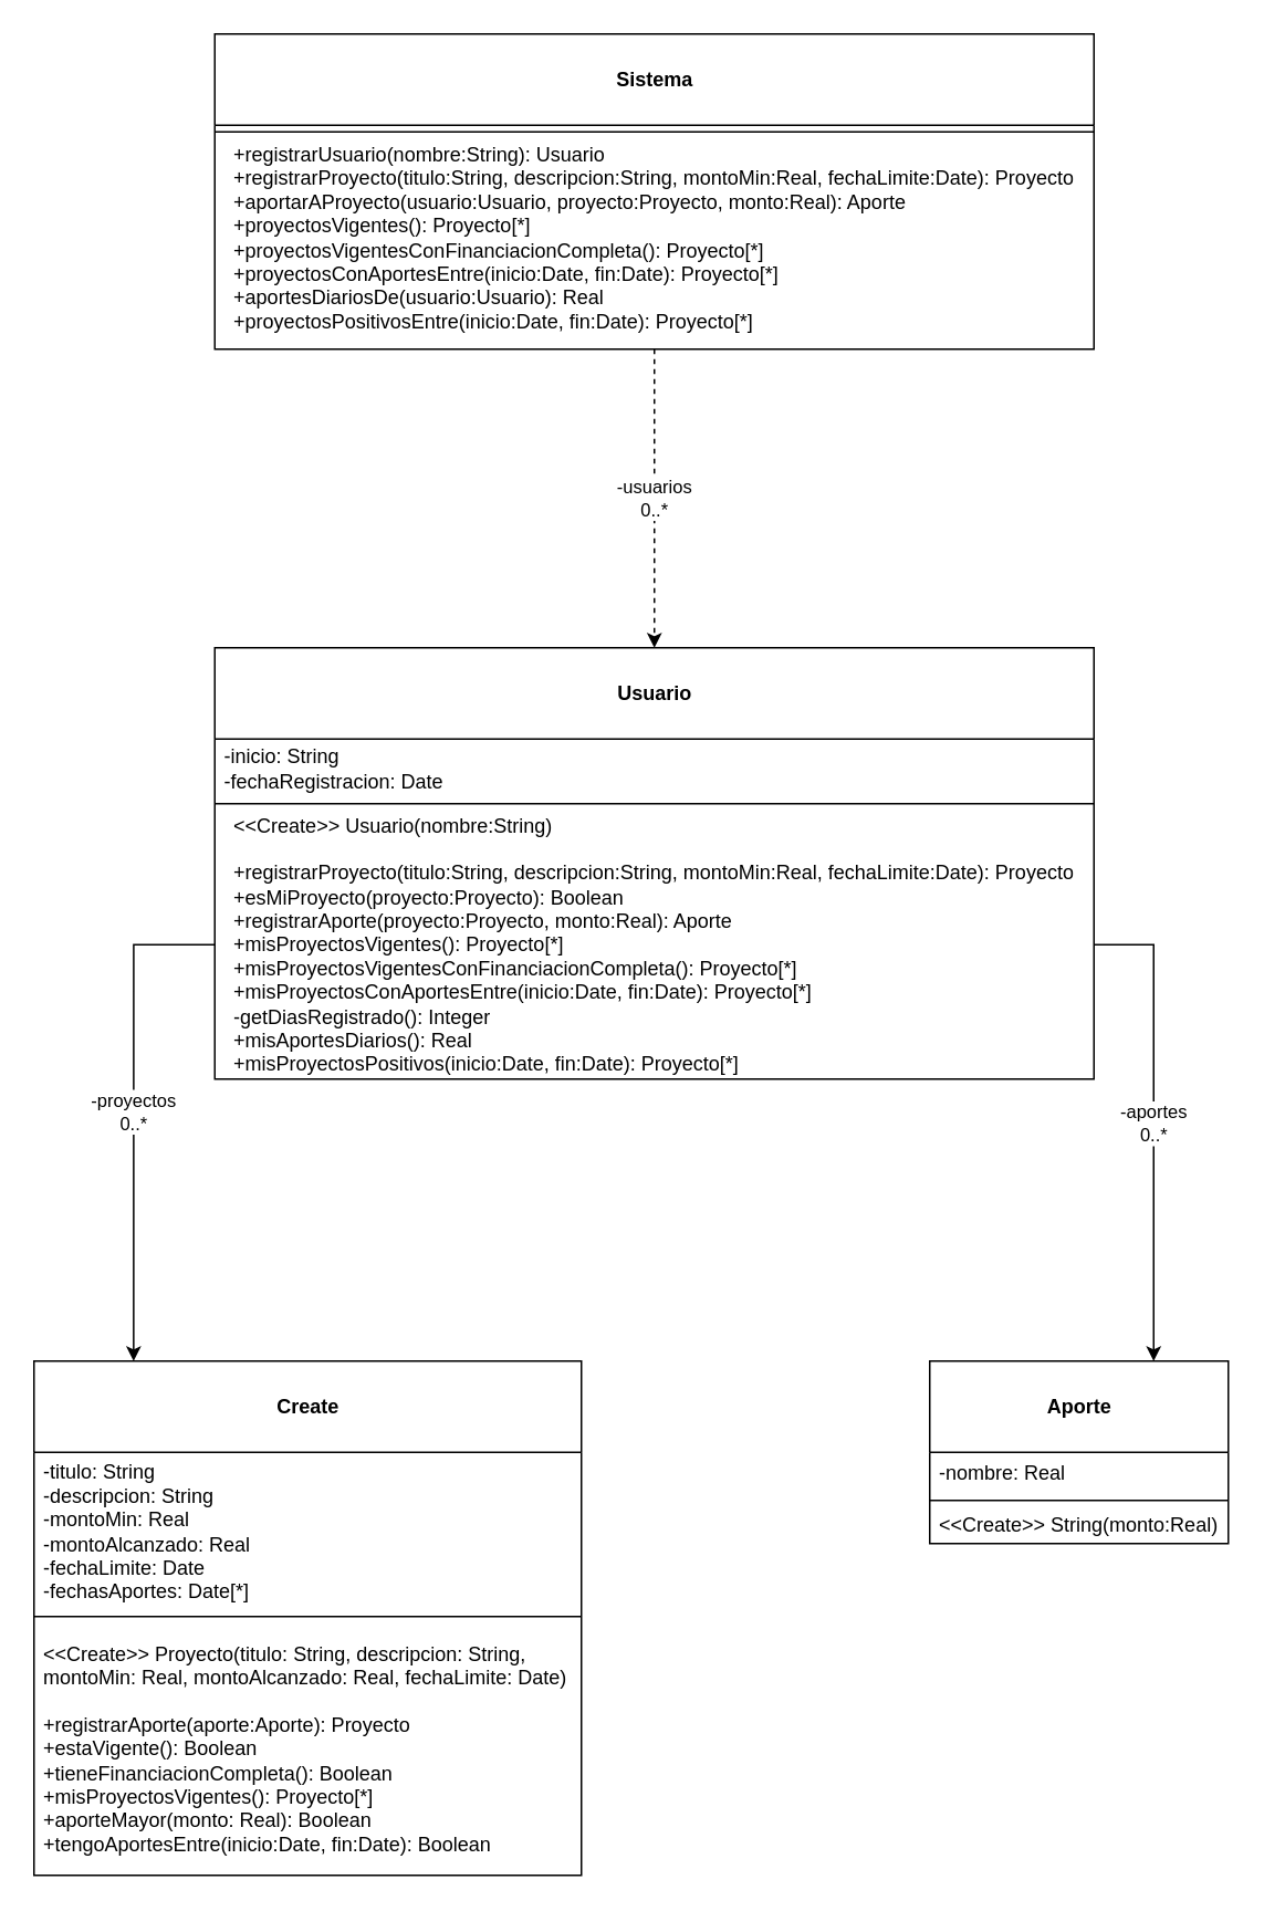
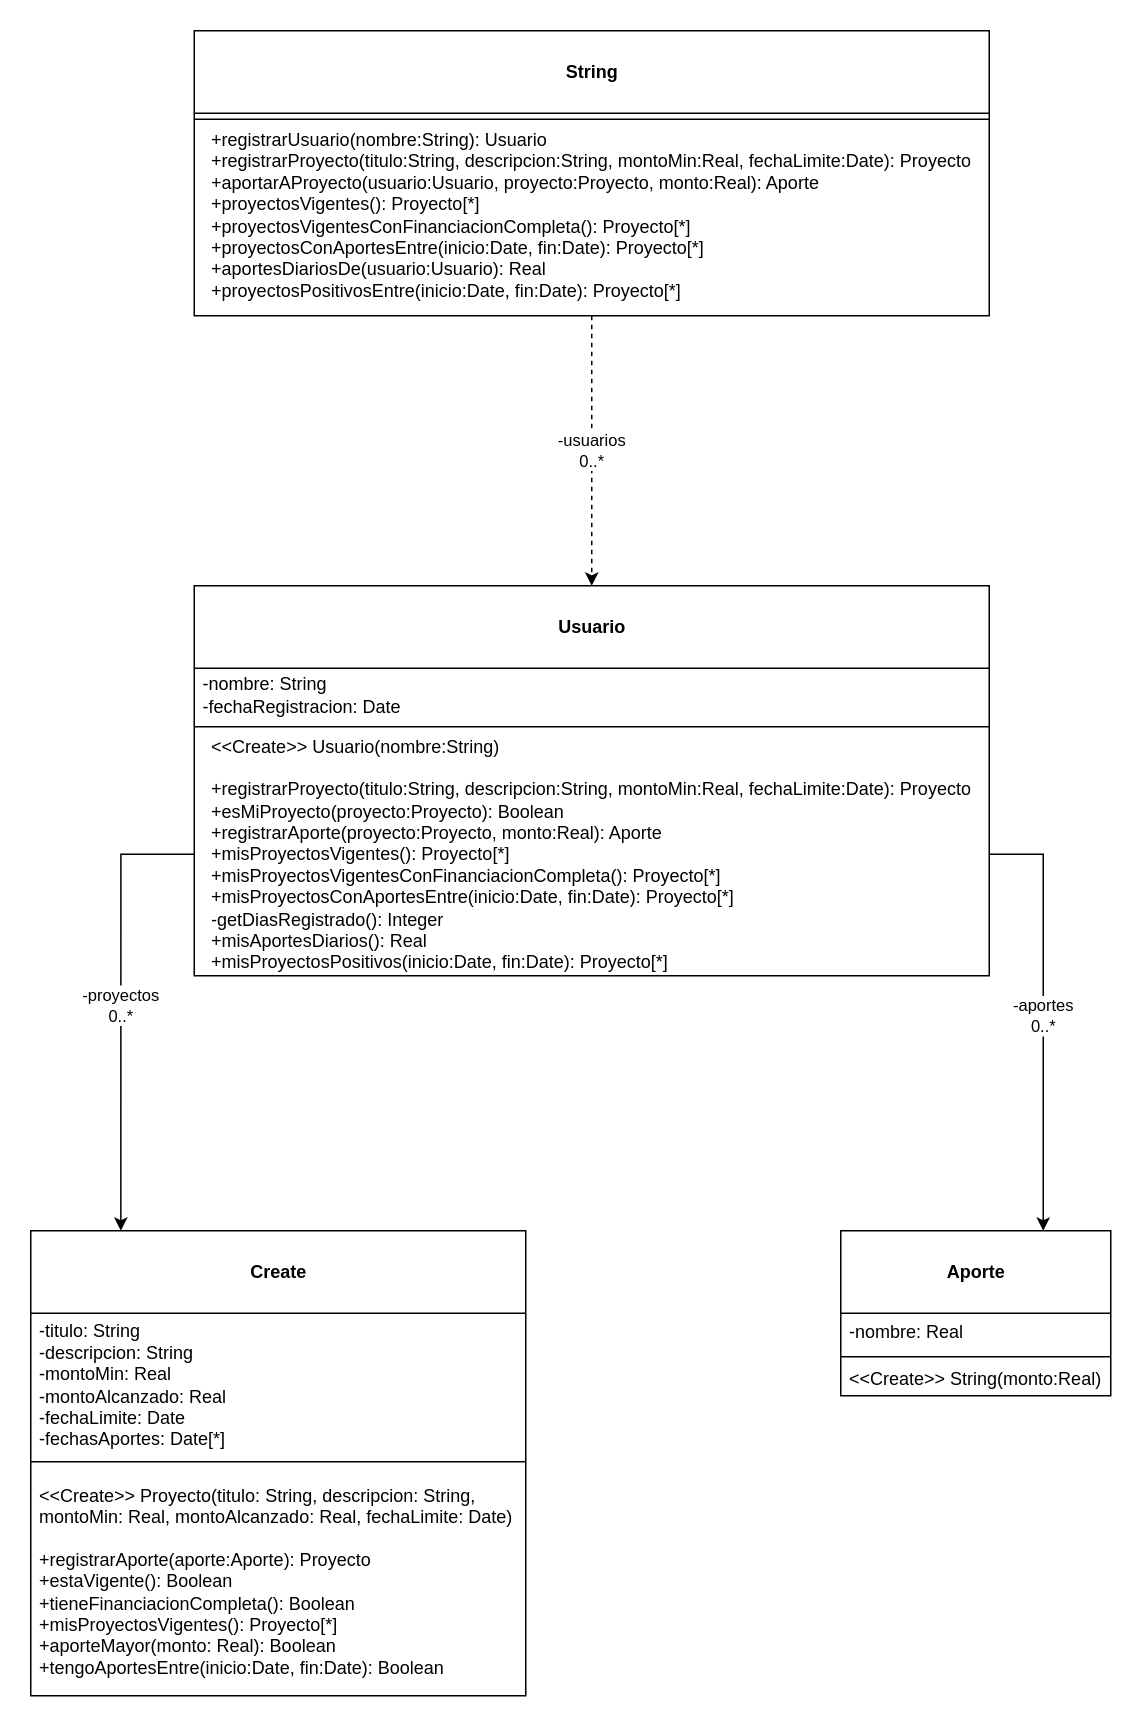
  <mxCell id="0" />
  <mxCell id="1" parent="0" />
  <mxCell id="2" value="&lt;br&gt;&lt;b&gt;Usuario&lt;/b&gt;" style="swimlane;fontStyle=0;align=center;verticalAlign=top;childLayout=stackLayout;horizontal=1;startSize=55;horizontalStack=0;resizeParent=1;resizeParentMax=0;resizeLast=0;collapsible=0;marginBottom=0;html=1;" vertex="1" parent="1"><mxGeometry x="129" y="390" width="530" height="260" as="geometry" /></mxCell>
- <mxCell id="3" value="-inicio: String&lt;br&gt;-fechaRegistracion: Date" style="text;html=1;strokeColor=none;fillColor=none;align=left;verticalAlign=middle;spacingLeft=4;spacingRight=4;overflow=hidden;rotatable=0;points=[[0,0.5],[1,0.5]];portConstraint=eastwest;" vertex="1" parent="2"><mxGeometry y="55" width="530" height="35" as="geometry" /></mxCell>
+ <mxCell id="3" value="-nombre: String&lt;br&gt;-fechaRegistracion: Date" style="text;html=1;strokeColor=none;fillColor=none;align=left;verticalAlign=middle;spacingLeft=4;spacingRight=4;overflow=hidden;rotatable=0;points=[[0,0.5],[1,0.5]];portConstraint=eastwest;" vertex="1" parent="2"><mxGeometry y="55" width="530" height="35" as="geometry" /></mxCell>
  <mxCell id="4" value="" style="line;strokeWidth=1;fillColor=none;align=left;verticalAlign=middle;spacingTop=-1;spacingLeft=3;spacingRight=3;rotatable=0;labelPosition=right;points=[];portConstraint=eastwest;" vertex="1" parent="2"><mxGeometry y="90" width="530" height="8" as="geometry" /></mxCell>
  <mxCell id="5" value="&lt;div style=&quot;text-align: left;&quot;&gt;&lt;span style=&quot;background-color: initial;&quot;&gt;&amp;lt;&amp;lt;Create&amp;gt;&amp;gt; Usuario(nombre:String)&lt;/span&gt;&lt;/div&gt;&lt;div style=&quot;text-align: left;&quot;&gt;&lt;span style=&quot;background-color: initial;&quot;&gt;&lt;br&gt;&lt;/span&gt;&lt;/div&gt;&lt;div style=&quot;text-align: left;&quot;&gt;&lt;span style=&quot;background-color: initial;&quot;&gt;+registrarProyecto(titulo:String, descripcion:String, montoMin:Real, fechaLimite:Date): Proyecto&lt;/span&gt;&lt;/div&gt;&lt;div style=&quot;text-align: left;&quot;&gt;&lt;span style=&quot;background-color: initial;&quot;&gt;+esMiProyecto(proyecto:Proyecto): Boolean&lt;/span&gt;&lt;/div&gt;&lt;div style=&quot;text-align: left;&quot;&gt;&lt;span style=&quot;background-color: initial;&quot;&gt;+&lt;/span&gt;&lt;span style=&quot;background-color: initial;&quot;&gt;registrarAporte(proyecto:Proyecto, monto:Real): Aporte&lt;/span&gt;&lt;/div&gt;&lt;div style=&quot;text-align: left;&quot;&gt;&lt;span style=&quot;background-color: initial;&quot;&gt;+&lt;/span&gt;&lt;span style=&quot;background-color: initial;&quot;&gt;misProyectosVigentes(): Proyecto[*]&lt;/span&gt;&lt;/div&gt;&lt;div style=&quot;text-align: left;&quot;&gt;&lt;span style=&quot;background-color: initial;&quot;&gt;+&lt;/span&gt;&lt;span style=&quot;background-color: initial;&quot;&gt;misProyectosVigentesConFinanciacionCompleta(): Proyecto[*]&lt;/span&gt;&lt;/div&gt;&lt;div style=&quot;text-align: left;&quot;&gt;&lt;span style=&quot;background-color: initial;&quot;&gt;+misProyectosConAportesEntre(inicio:Date, fin:Date): Proyecto[*]&lt;br&gt;&lt;/span&gt;&lt;/div&gt;&lt;div style=&quot;text-align: left;&quot;&gt;&lt;span style=&quot;background-color: initial;&quot;&gt;-getDiasRegistrado(): Integer&lt;/span&gt;&lt;/div&gt;&lt;div style=&quot;text-align: left;&quot;&gt;&lt;span style=&quot;background-color: initial;&quot;&gt;+&lt;/span&gt;&lt;span style=&quot;background-color: initial;&quot;&gt;misAportesDiarios(): Real&lt;/span&gt;&lt;/div&gt;&lt;div style=&quot;text-align: left;&quot;&gt;&lt;span style=&quot;background-color: initial;&quot;&gt;+&lt;/span&gt;&lt;span style=&quot;background-color: initial;&quot;&gt;misProyectosPositivos(inicio:Date, fin:Date): Proyecto[*]&lt;/span&gt;&lt;/div&gt;&lt;div style=&quot;text-align: left;&quot;&gt;&lt;span style=&quot;background-color: initial;&quot;&gt;&lt;br&gt;&lt;/span&gt;&lt;/div&gt;" style="text;html=1;strokeColor=none;fillColor=none;align=center;verticalAlign=middle;spacingLeft=4;spacingRight=4;overflow=hidden;rotatable=0;points=[[0,0.5],[1,0.5]];portConstraint=eastwest;" vertex="1" parent="2"><mxGeometry y="98" width="530" height="162" as="geometry" /></mxCell>
  <mxCell id="6" value="&lt;br&gt;&lt;b&gt;Create&lt;/b&gt;" style="swimlane;fontStyle=0;align=center;verticalAlign=top;childLayout=stackLayout;horizontal=1;startSize=55;horizontalStack=0;resizeParent=1;resizeParentMax=0;resizeLast=0;collapsible=0;marginBottom=0;html=1;" vertex="1" parent="1"><mxGeometry x="20" y="820" width="330" height="310" as="geometry" /></mxCell>
  <mxCell id="7" value="-titulo: String&lt;br&gt;-descripcion: String&lt;br&gt;-montoMin: Real&lt;br&gt;-montoAlcanzado: Real&lt;br&gt;-fechaLimite: Date&lt;br&gt;-fechasAportes: Date[*]" style="text;html=1;strokeColor=none;fillColor=none;align=left;verticalAlign=middle;spacingLeft=4;spacingRight=4;overflow=hidden;rotatable=0;points=[[0,0.5],[1,0.5]];portConstraint=eastwest;" vertex="1" parent="6"><mxGeometry y="55" width="330" height="95" as="geometry" /></mxCell>
  <mxCell id="8" value="" style="line;strokeWidth=1;fillColor=none;align=left;verticalAlign=middle;spacingTop=-1;spacingLeft=3;spacingRight=3;rotatable=0;labelPosition=right;points=[];portConstraint=eastwest;" vertex="1" parent="6"><mxGeometry y="150" width="330" height="8" as="geometry" /></mxCell>
  <mxCell id="9" value="&lt;div style=&quot;&quot;&gt;&lt;/div&gt;&amp;lt;&amp;lt;Create&amp;gt;&amp;gt; Proyecto(titulo: String, descripcion: String, &lt;br&gt;montoMin: Real, montoAlcanzado: Real, fechaLimite: Date&lt;span style=&quot;background-color: initial;&quot;&gt;)&lt;br&gt;&lt;/span&gt;&lt;br&gt;&lt;div style=&quot;&quot;&gt;&lt;span style=&quot;background-color: initial;&quot;&gt;+registrarAporte(aporte:Aporte): Proyecto&lt;/span&gt;&lt;/div&gt;&lt;div style=&quot;&quot;&gt;&lt;span style=&quot;background-color: initial;&quot;&gt;+estaVigente(): Boolean&lt;/span&gt;&lt;/div&gt;&lt;div style=&quot;&quot;&gt;&lt;span style=&quot;background-color: initial;&quot;&gt;+&lt;/span&gt;&lt;span style=&quot;background-color: initial;&quot;&gt;tieneFinanciacionCompleta(): Boolean&lt;/span&gt;&lt;/div&gt;&lt;div style=&quot;&quot;&gt;&lt;span style=&quot;background-color: initial;&quot;&gt;+&lt;/span&gt;&lt;span style=&quot;background-color: initial;&quot;&gt;misProyectosVigentes(): Proyecto[*]&lt;/span&gt;&lt;/div&gt;&lt;div style=&quot;&quot;&gt;&lt;span style=&quot;background-color: initial;&quot;&gt;+&lt;/span&gt;&lt;span style=&quot;background-color: initial;&quot;&gt;aporteMayor(monto: Real): Boolean&lt;/span&gt;&lt;/div&gt;&lt;div style=&quot;&quot;&gt;&lt;span style=&quot;background-color: initial;&quot;&gt;+tengoAportesEntre(inicio:Date, fin:Date): Boolean&lt;/span&gt;&lt;br&gt;&lt;/div&gt;" style="text;html=1;strokeColor=none;fillColor=none;align=left;verticalAlign=middle;spacingLeft=4;spacingRight=4;overflow=hidden;rotatable=0;points=[[0,0.5],[1,0.5]];portConstraint=eastwest;" vertex="1" parent="6"><mxGeometry y="158" width="330" height="152" as="geometry" /></mxCell>
  <mxCell id="10" value="&lt;br&gt;&lt;b&gt;Aporte&lt;/b&gt;" style="swimlane;fontStyle=0;align=center;verticalAlign=top;childLayout=stackLayout;horizontal=1;startSize=55;horizontalStack=0;resizeParent=1;resizeParentMax=0;resizeLast=0;collapsible=0;marginBottom=0;html=1;" vertex="1" parent="1"><mxGeometry x="560" y="820" width="180" height="110" as="geometry" /></mxCell>
  <mxCell id="11" value="-nombre: Real" style="text;html=1;strokeColor=none;fillColor=none;align=left;verticalAlign=middle;spacingLeft=4;spacingRight=4;overflow=hidden;rotatable=0;points=[[0,0.5],[1,0.5]];portConstraint=eastwest;" vertex="1" parent="10"><mxGeometry y="55" width="180" height="25" as="geometry" /></mxCell>
  <mxCell id="12" value="" style="line;strokeWidth=1;fillColor=none;align=left;verticalAlign=middle;spacingTop=-1;spacingLeft=3;spacingRight=3;rotatable=0;labelPosition=right;points=[];portConstraint=eastwest;" vertex="1" parent="10"><mxGeometry y="80" width="180" height="8" as="geometry" /></mxCell>
  <mxCell id="13" value="&lt;div style=&quot;&quot;&gt;&amp;lt;&amp;lt;Create&amp;gt;&amp;gt; String(monto:Real)&lt;/div&gt;" style="text;html=1;strokeColor=none;fillColor=none;align=left;verticalAlign=middle;spacingLeft=4;spacingRight=4;overflow=hidden;rotatable=0;points=[[0,0.5],[1,0.5]];portConstraint=eastwest;" vertex="1" parent="10"><mxGeometry y="88" width="180" height="22" as="geometry" /></mxCell>
  <mxCell id="14" value="-usuarios&lt;br&gt;0..*" style="edgeStyle=orthogonalEdgeStyle;rounded=0;orthogonalLoop=1;jettySize=auto;html=1;entryX=0.5;entryY=0;entryDx=0;entryDy=0;dashed=1;" edge="1" parent="1" source="15" target="2"><mxGeometry relative="1" as="geometry" /></mxCell>
- <mxCell id="15" value="&lt;br&gt;&lt;b&gt;Sistema&lt;/b&gt;" style="swimlane;fontStyle=0;align=center;verticalAlign=top;childLayout=stackLayout;horizontal=1;startSize=55;horizontalStack=0;resizeParent=1;resizeParentMax=0;resizeLast=0;collapsible=0;marginBottom=0;html=1;" vertex="1" parent="1"><mxGeometry x="129" y="20" width="530" height="190" as="geometry" /></mxCell>
+ <mxCell id="15" value="&lt;br&gt;&lt;b&gt;String&lt;/b&gt;" style="swimlane;fontStyle=0;align=center;verticalAlign=top;childLayout=stackLayout;horizontal=1;startSize=55;horizontalStack=0;resizeParent=1;resizeParentMax=0;resizeLast=0;collapsible=0;marginBottom=0;html=1;" vertex="1" parent="1"><mxGeometry x="129" y="20" width="530" height="190" as="geometry" /></mxCell>
  <mxCell id="16" value="" style="line;strokeWidth=1;fillColor=none;align=left;verticalAlign=middle;spacingTop=-1;spacingLeft=3;spacingRight=3;rotatable=0;labelPosition=right;points=[];portConstraint=eastwest;" vertex="1" parent="15"><mxGeometry y="55" width="530" height="8" as="geometry" /></mxCell>
  <mxCell id="17" value="&lt;div style=&quot;text-align: left;&quot;&gt;&lt;span style=&quot;background-color: initial;&quot;&gt;+registrarUsuario(nombre:String): Usuario&lt;/span&gt;&lt;/div&gt;&lt;div style=&quot;text-align: left;&quot;&gt;&lt;span style=&quot;background-color: initial;&quot;&gt;+registrarProyecto(titulo:String, descripcion:String, montoMin:Real, fechaLimite:Date): Proyecto&lt;/span&gt;&lt;/div&gt;&lt;div style=&quot;text-align: left;&quot;&gt;&lt;span style=&quot;background-color: initial;&quot;&gt;+&lt;/span&gt;&lt;span style=&quot;background-color: initial;&quot;&gt;aportarAProyecto(usuario:Usuario, proyecto:Proyecto, monto:Real): Aporte&lt;/span&gt;&lt;/div&gt;&lt;div style=&quot;text-align: left;&quot;&gt;&lt;span style=&quot;background-color: initial;&quot;&gt;+p&lt;/span&gt;&lt;span style=&quot;background-color: initial;&quot;&gt;royectosVigentes(): Proyecto[*]&lt;/span&gt;&lt;/div&gt;&lt;div style=&quot;text-align: left;&quot;&gt;&lt;span style=&quot;background-color: initial;&quot;&gt;+p&lt;/span&gt;&lt;span style=&quot;background-color: initial;&quot;&gt;royectosVigentesConFinanciacionCompleta(): Proyecto[*]&lt;/span&gt;&lt;/div&gt;&lt;div style=&quot;text-align: left;&quot;&gt;&lt;span style=&quot;background-color: initial;&quot;&gt;+proyectosConAportesEntre(inicio:Date, fin:Date): Proyecto[*]&lt;br&gt;&lt;/span&gt;&lt;/div&gt;&lt;div style=&quot;text-align: left;&quot;&gt;&lt;span style=&quot;background-color: initial;&quot;&gt;+a&lt;/span&gt;&lt;span style=&quot;background-color: initial;&quot;&gt;portesDiariosDe(usuario:Usuario): Real&lt;/span&gt;&lt;br&gt;&lt;/div&gt;&lt;div style=&quot;text-align: left;&quot;&gt;&lt;span style=&quot;background-color: initial;&quot;&gt;+p&lt;/span&gt;&lt;span style=&quot;background-color: initial;&quot;&gt;royectosPositivosEntre(inicio:Date, fin:Date): Proyecto[*]&lt;/span&gt;&lt;/div&gt;&lt;div style=&quot;text-align: left;&quot;&gt;&lt;span style=&quot;background-color: initial;&quot;&gt;&lt;br&gt;&lt;/span&gt;&lt;/div&gt;" style="text;html=1;strokeColor=none;fillColor=none;align=center;verticalAlign=middle;spacingLeft=4;spacingRight=4;overflow=hidden;rotatable=0;points=[[0,0.5],[1,0.5]];portConstraint=eastwest;" vertex="1" parent="15"><mxGeometry y="63" width="530" height="127" as="geometry" /></mxCell>
  <mxCell id="18" value="-aportes&lt;br&gt;0..*" style="edgeStyle=orthogonalEdgeStyle;rounded=0;orthogonalLoop=1;jettySize=auto;html=1;entryX=0.75;entryY=0;entryDx=0;entryDy=0;" edge="1" parent="1" source="5" target="10"><mxGeometry relative="1" as="geometry" /></mxCell>
  <mxCell id="19" value="-proyectos&lt;br&gt;0..*" style="edgeStyle=orthogonalEdgeStyle;rounded=0;orthogonalLoop=1;jettySize=auto;html=1;entryX=0.182;entryY=0;entryDx=0;entryDy=0;entryPerimeter=0;" edge="1" parent="1" source="5" target="6"><mxGeometry relative="1" as="geometry" /></mxCell>
